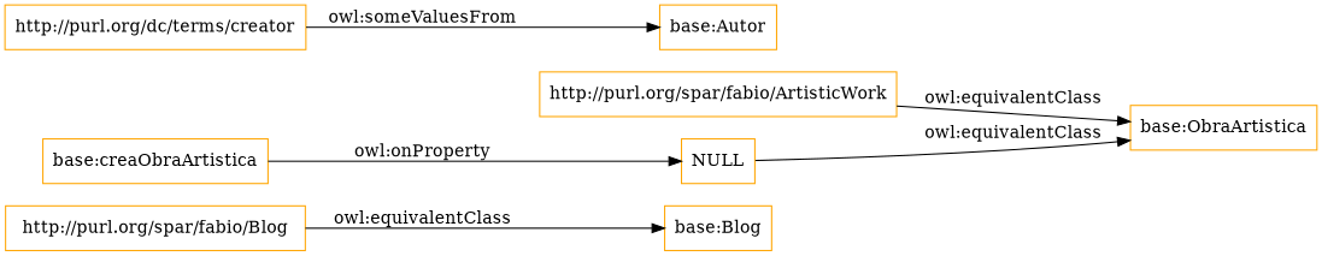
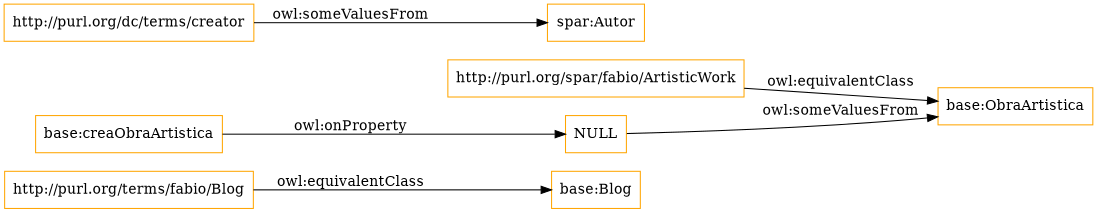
  digraph {
    rankdir=LR
    node [color=orange shape=rectangle]
-   "http://purl.org/spar/fabio/Blog"
+   "http://purl.org/spar/fabio/Blog" [label="http://purl.org/terms/fabio/Blog"]
    "base:Blog"
    "http://purl.org/spar/fabio/ArtisticWork"
    "base:ObraArtistica"
    "http://purl.org/dc/terms/creator"
-   "base:Autor"
+   "base:Autor" [label="spar:Autor"]
    NULL
    "base:creaObraArtistica"
    "http://purl.org/spar/fabio/Blog" -> "base:Blog" [label="owl:equivalentClass"]
    "http://purl.org/spar/fabio/ArtisticWork" -> "base:ObraArtistica" [label="owl:equivalentClass"]
    "http://purl.org/dc/terms/creator" -> "base:Autor" [label="owl:someValuesFrom"]
-   NULL -> "base:ObraArtistica" [label="owl:equivalentClass"]
+   NULL -> "base:ObraArtistica" [label="owl:someValuesFrom"]
    "base:creaObraArtistica" -> NULL [label="owl:onProperty"]
  }
